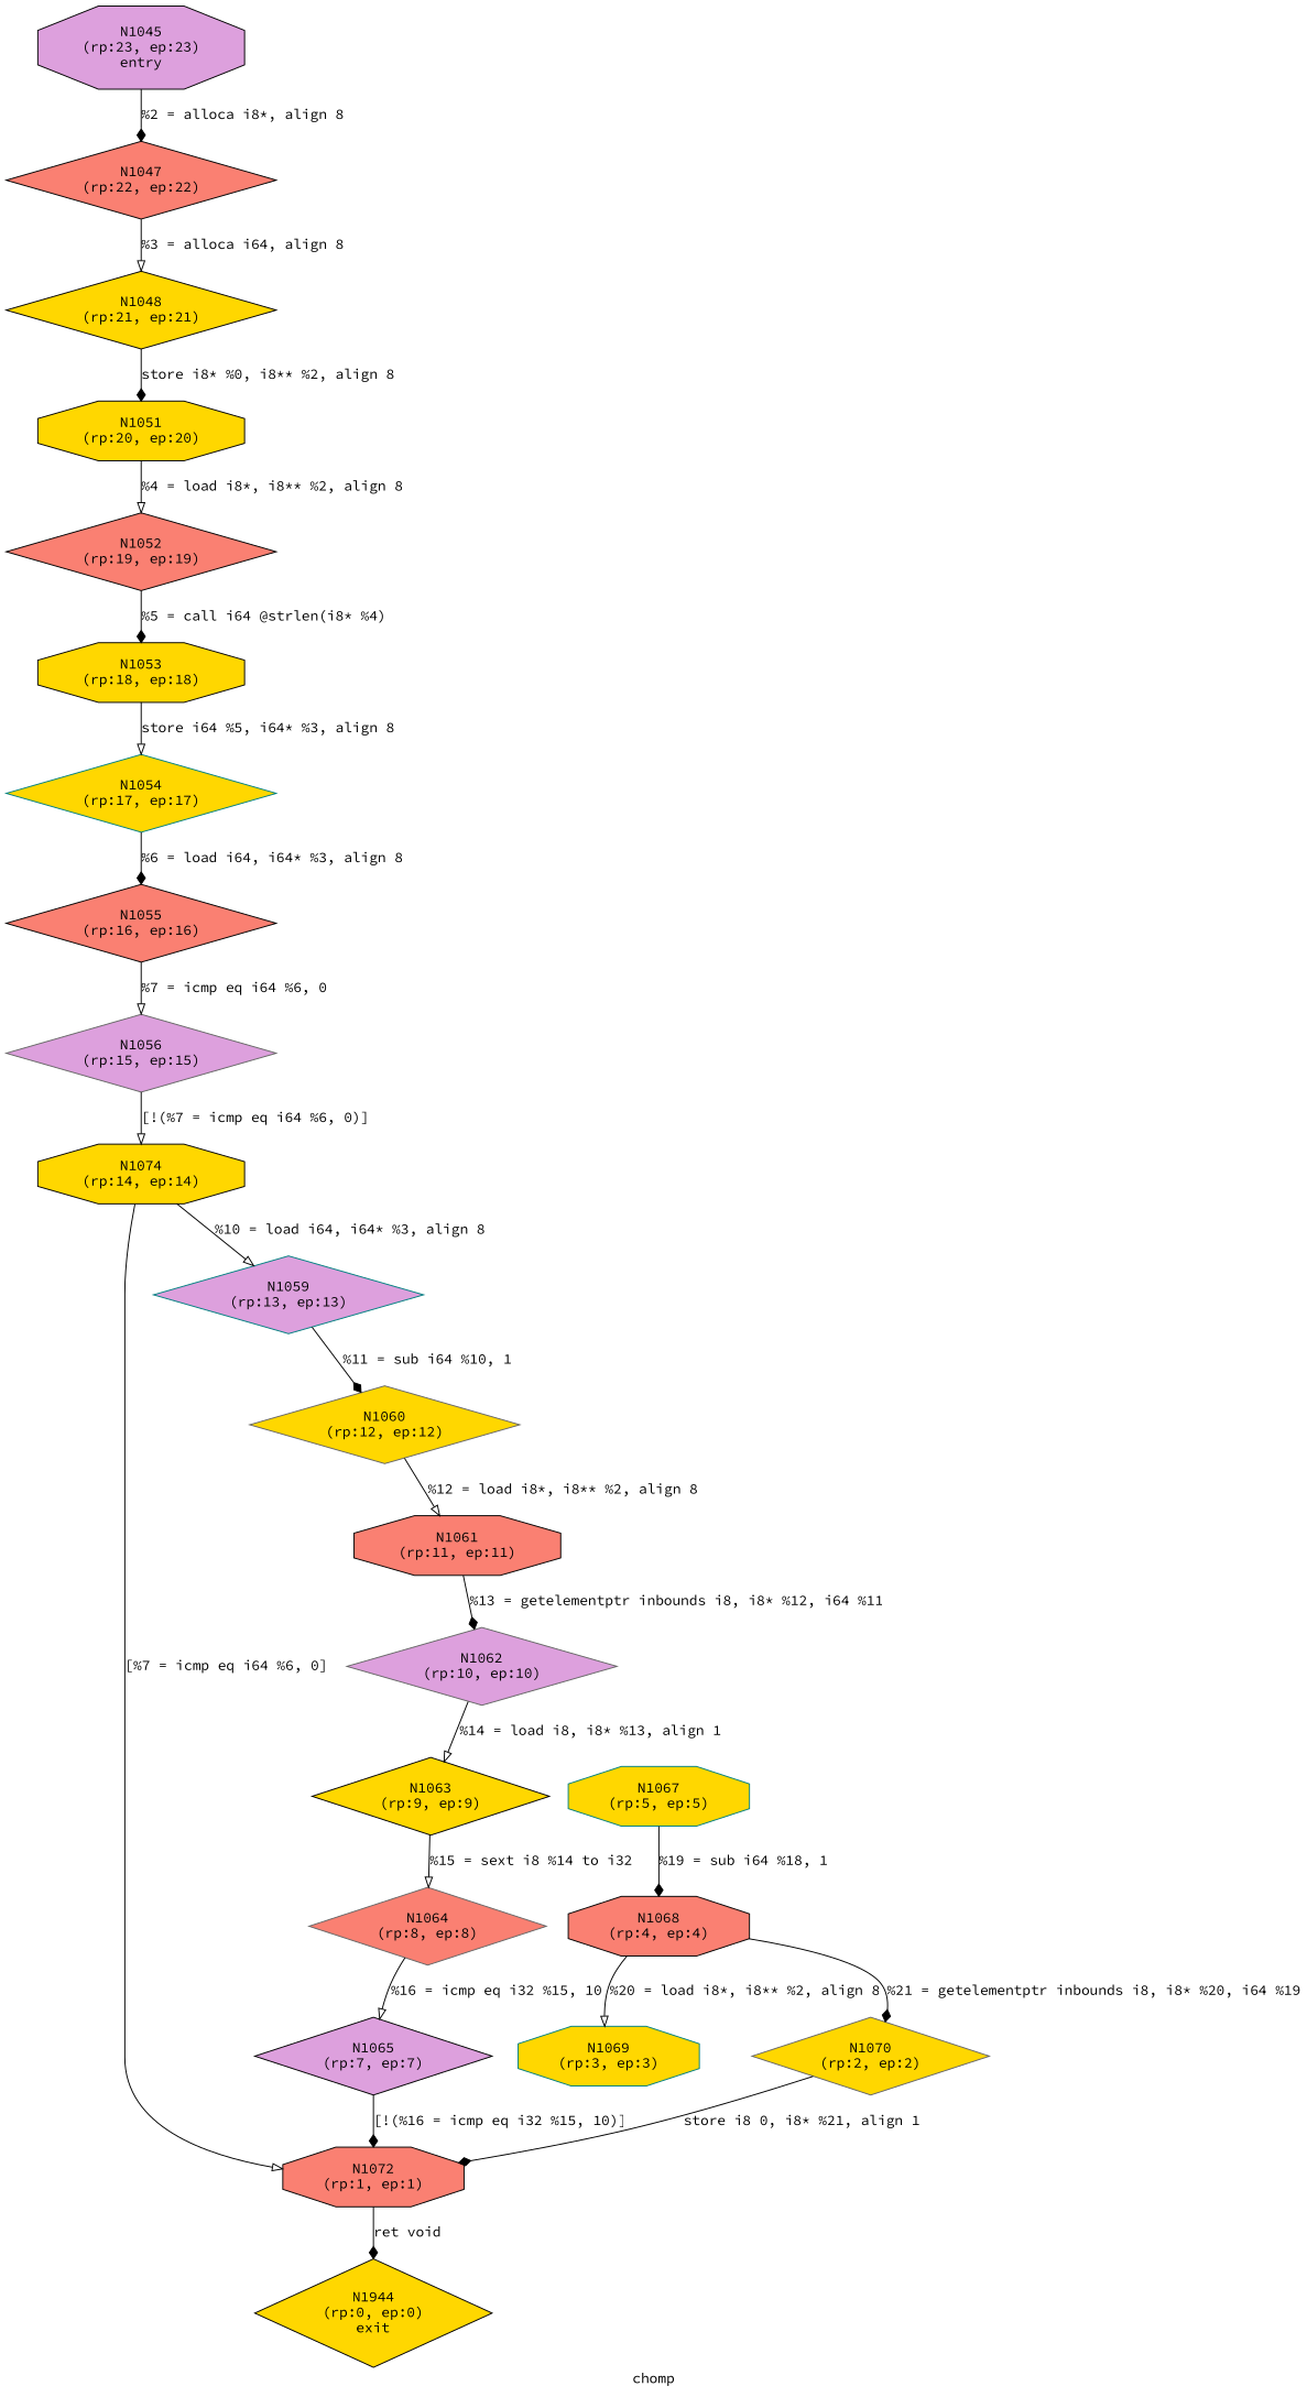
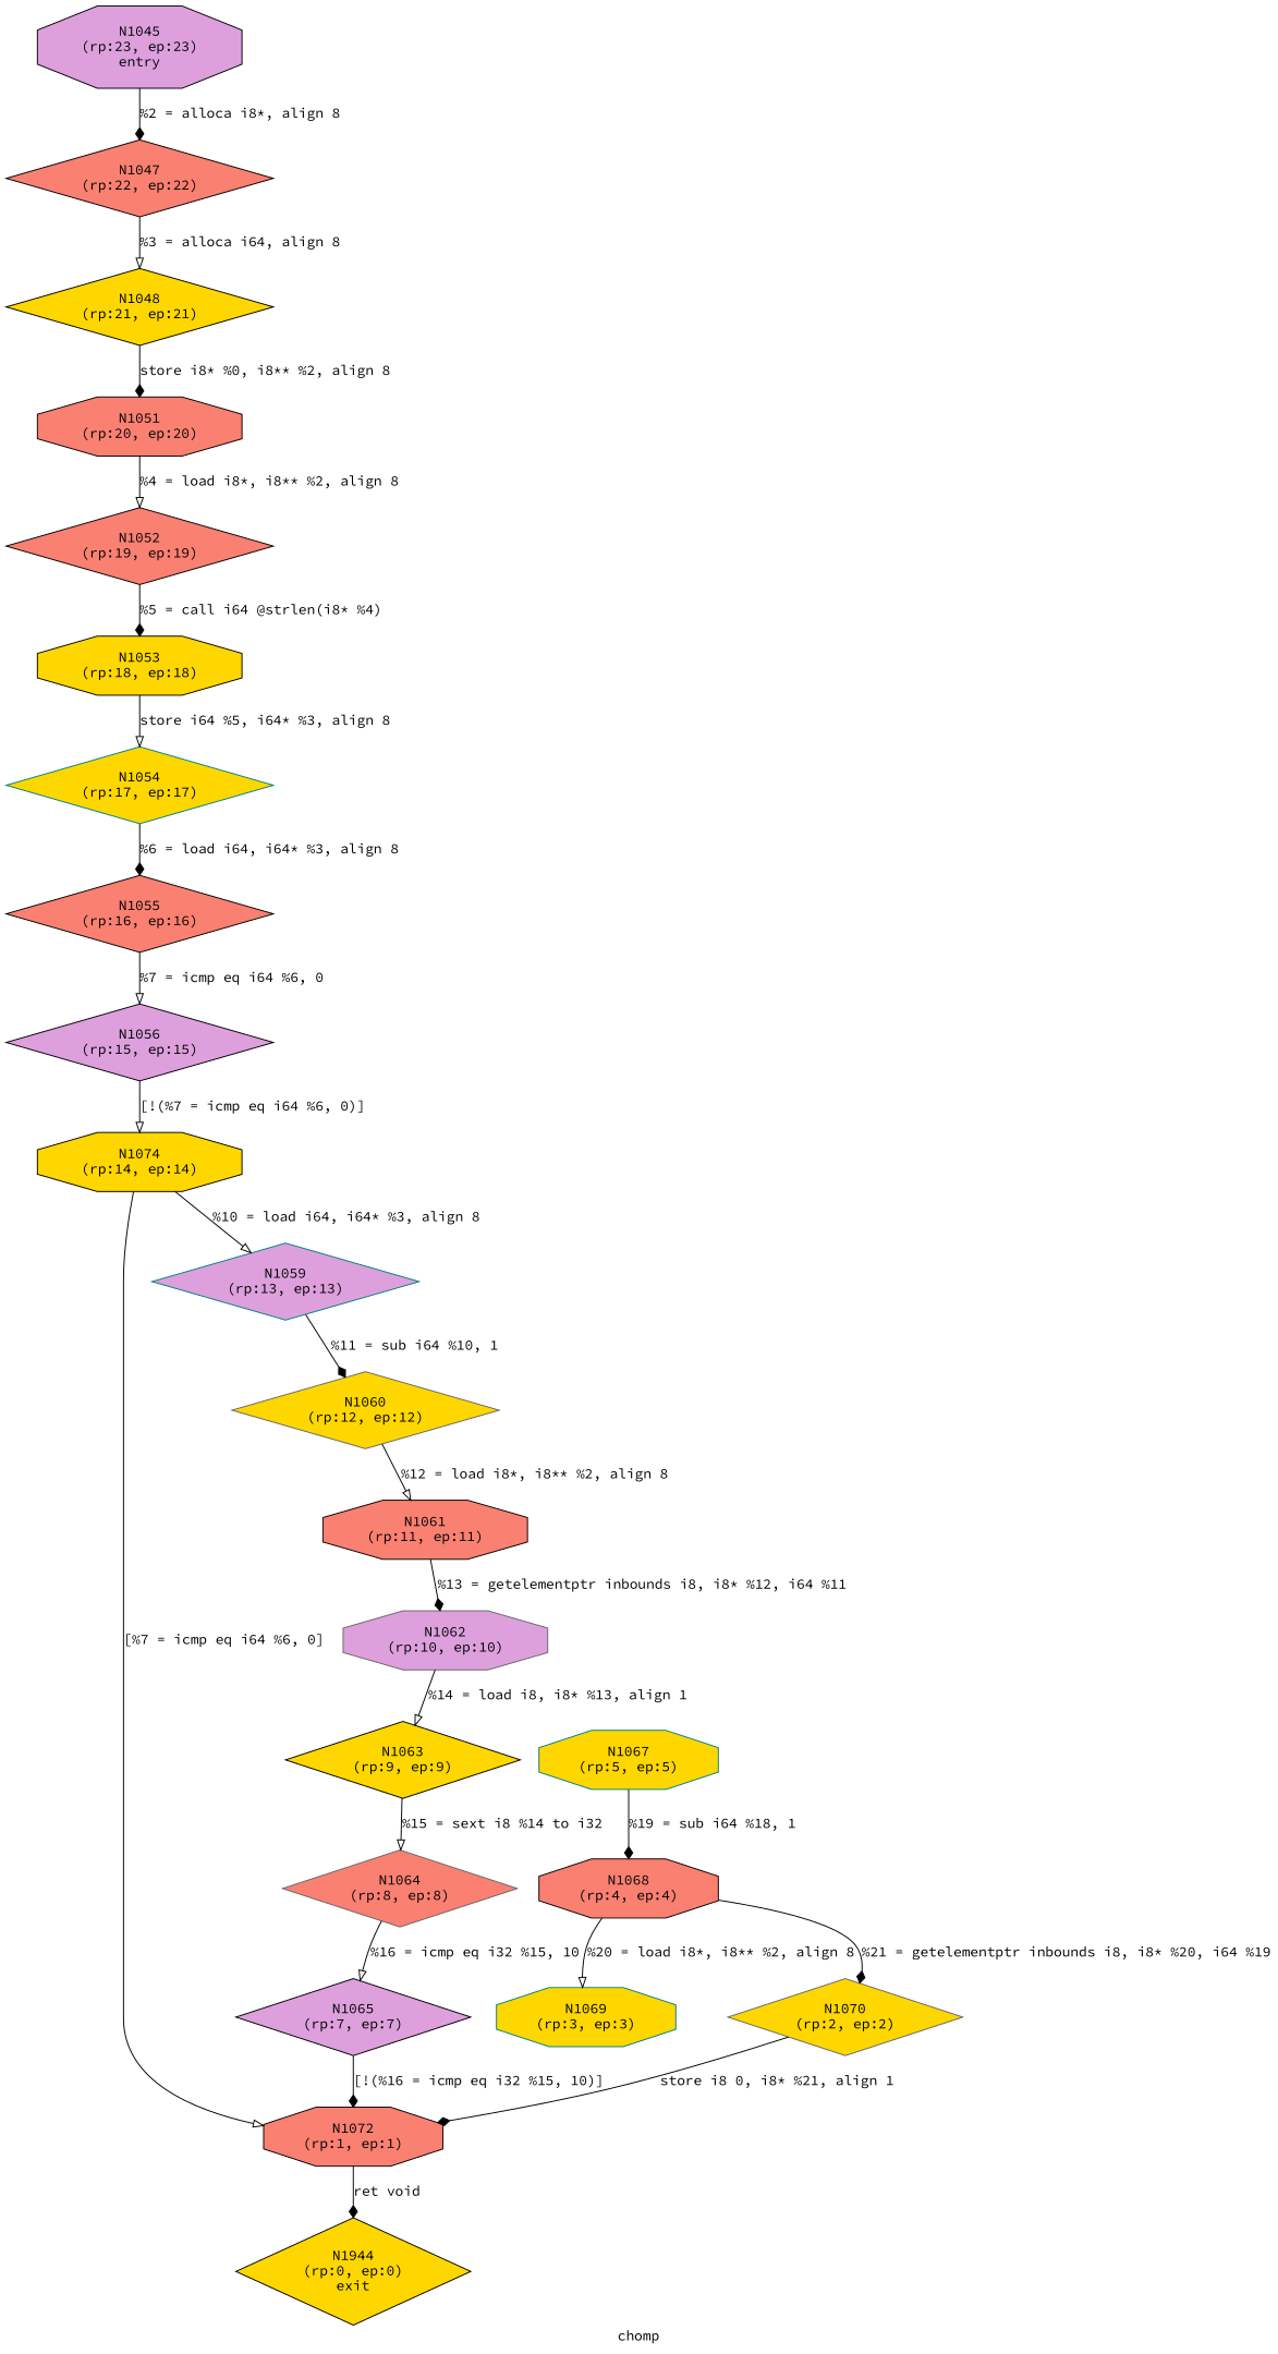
  digraph {
    fontname="Source Code Pro"
    label=chomp
    node [color=black fillcolor=gold fontname="Source Code Pro" shape=diamond style=filled]
    edge [arrowhead=onormal fontname="Source Code Pro"]
    n1 [label="N1944\n(rp:0, ep:0)\nexit"]
    n2 [fillcolor=plum label="N1045\n(rp:23, ep:23)\nentry" shape=octagon]
    n3 [fillcolor=salmon label="N1047\n(rp:22, ep:22)"]
    n4 [label="N1048\n(rp:21, ep:21)"]
-   n5 [label="N1051\n(rp:20, ep:20)" shape=octagon]
+   n5 [fillcolor=salmon label="N1051\n(rp:20, ep:20)" shape=octagon]
    n6 [fillcolor=salmon label="N1052\n(rp:19, ep:19)"]
    n7 [label="N1053\n(rp:18, ep:18)" shape=octagon]
    n8 [color=teal label="N1054\n(rp:17, ep:17)"]
    n9 [fillcolor=salmon label="N1055\n(rp:16, ep:16)"]
-   n10 [color=gray40 fillcolor=plum label="N1056\n(rp:15, ep:15)"]
+   n10 [fillcolor=plum label="N1056\n(rp:15, ep:15)"]
    n11 [label="N1074\n(rp:14, ep:14)" shape=octagon]
    n12 [fillcolor=salmon label="N1072\n(rp:1, ep:1)" shape=octagon]
    n13 [color=teal fillcolor=plum label="N1059\n(rp:13, ep:13)"]
    n14 [color=gray40 label="N1060\n(rp:12, ep:12)"]
    n15 [fillcolor=salmon label="N1061\n(rp:11, ep:11)" shape=octagon]
-   n16 [color=gray40 fillcolor=plum label="N1062\n(rp:10, ep:10)"]
+   n16 [color=gray40 fillcolor=plum label="N1062\n(rp:10, ep:10)" shape=octagon]
    n17 [label="N1063\n(rp:9, ep:9)"]
    n18 [color=gray40 fillcolor=salmon label="N1064\n(rp:8, ep:8)"]
    n19 [fillcolor=plum label="N1065\n(rp:7, ep:7)"]
    n20 [color=teal label="N1067\n(rp:5, ep:5)" shape=octagon]
    n21 [fillcolor=salmon label="N1068\n(rp:4, ep:4)" shape=octagon]
    n22 [color=teal label="N1069\n(rp:3, ep:3)" shape=octagon]
    n23 [color=gray40 label="N1070\n(rp:2, ep:2)"]
    n2 -> n3 [arrowhead=diamond label="%2 = alloca i8*, align 8"]
    n3 -> n4 [label="%3 = alloca i64, align 8"]
    n4 -> n5 [arrowhead=diamond label="store i8* %0, i8** %2, align 8"]
    n5 -> n6 [label="%4 = load i8*, i8** %2, align 8"]
    n6 -> n7 [arrowhead=diamond label="%5 = call i64 @strlen(i8* %4)"]
    n7 -> n8 [label="store i64 %5, i64* %3, align 8"]
    n8 -> n9 [arrowhead=diamond label="%6 = load i64, i64* %3, align 8"]
    n9 -> n10 [label="%7 = icmp eq i64 %6, 0"]
    n10 -> n11 [label="[!(%7 = icmp eq i64 %6, 0)]"]
    n11 -> n12 [label="[%7 = icmp eq i64 %6, 0]"]
    n11 -> n13 [label="%10 = load i64, i64* %3, align 8"]
    n12 -> n1 [arrowhead=diamond label="ret void"]
    n13 -> n14 [arrowhead=diamond label="%11 = sub i64 %10, 1"]
    n14 -> n15 [label="%12 = load i8*, i8** %2, align 8"]
    n15 -> n16 [arrowhead=diamond label="%13 = getelementptr inbounds i8, i8* %12, i64 %11"]
    n16 -> n17 [label="%14 = load i8, i8* %13, align 1"]
    n17 -> n18 [label="%15 = sext i8 %14 to i32"]
    n18 -> n19 [label="%16 = icmp eq i32 %15, 10"]
    n19 -> n12 [arrowhead=diamond label="[!(%16 = icmp eq i32 %15, 10)]"]
    n20 -> n21 [arrowhead=diamond label="%19 = sub i64 %18, 1"]
    n21 -> n22 [label="%20 = load i8*, i8** %2, align 8"]
    n21 -> n23 [arrowhead=diamond label="%21 = getelementptr inbounds i8, i8* %20, i64 %19"]
    n23 -> n12 [arrowhead=diamond label="store i8 0, i8* %21, align 1"]
  }
